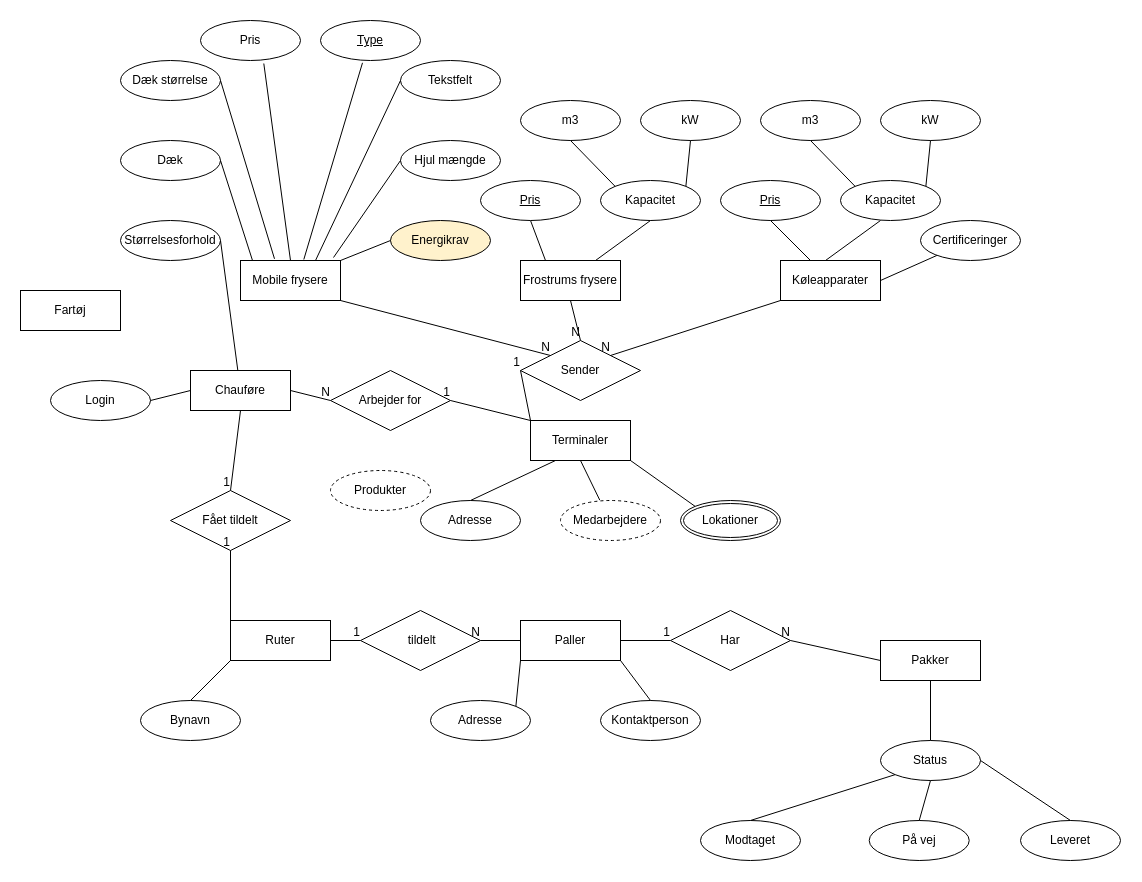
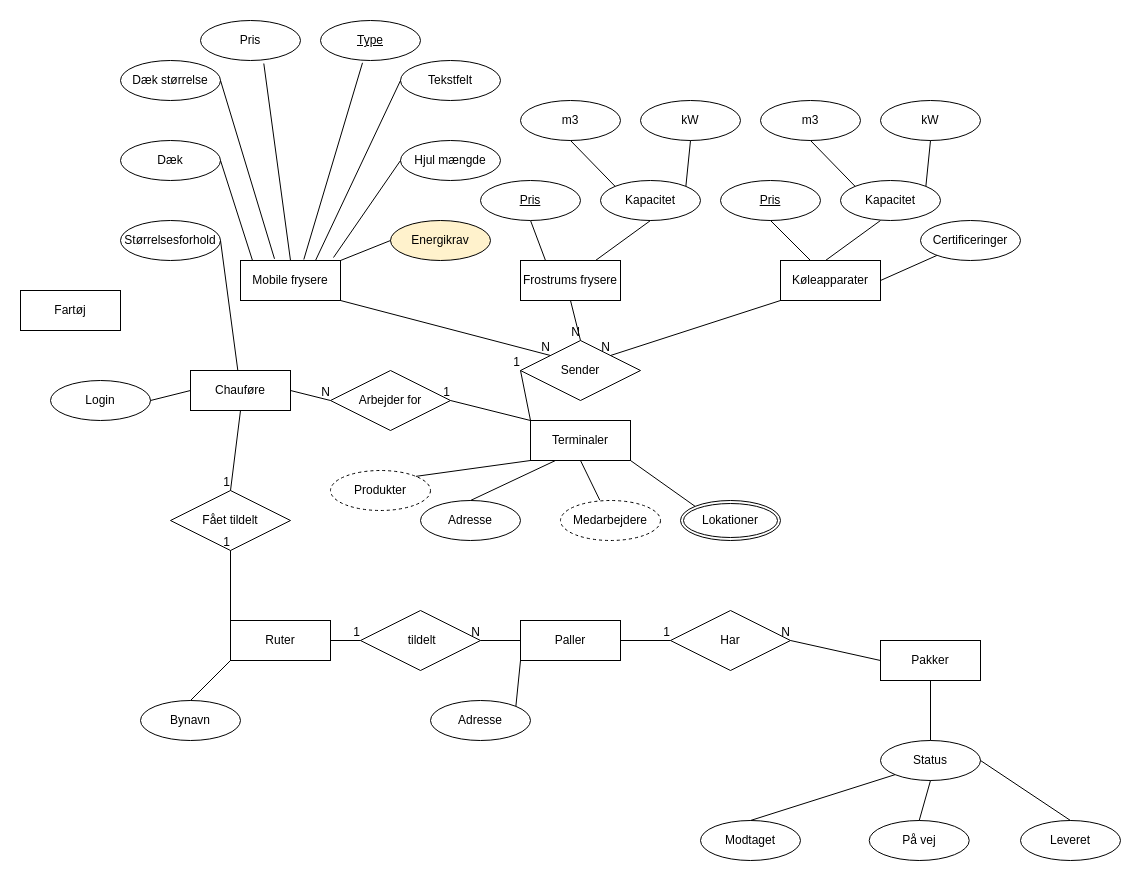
  <mxCell id="0" />
  <mxCell id="1" parent="0" />
  <mxCell id="2" value="Mobile frysere" style="whiteSpace=wrap;html=1;align=center;" vertex="1" parent="1"><mxGeometry x="240" y="260" width="100" height="40" as="geometry" /></mxCell>
  <mxCell id="3" value="Frostrums frysere" style="whiteSpace=wrap;html=1;align=center;" vertex="1" parent="1"><mxGeometry x="520" y="260" width="100" height="40" as="geometry" /></mxCell>
  <mxCell id="4" value="Køleapparater" style="whiteSpace=wrap;html=1;align=center;" vertex="1" parent="1"><mxGeometry x="780" y="260" width="100" height="40" as="geometry" /></mxCell>
  <mxCell id="5" value="Størrelsesforhold" style="ellipse;whiteSpace=wrap;html=1;align=center;" vertex="1" parent="1"><mxGeometry y="220" width="100" height="40" as="geometry" x="120" /></mxCell>
  <mxCell id="6" value="Dæk" style="ellipse;whiteSpace=wrap;html=1;align=center;" vertex="1" parent="1"><mxGeometry y="140" width="100" height="40" as="geometry" x="120" /></mxCell>
  <mxCell id="7" value="Dæk størrelse" style="ellipse;whiteSpace=wrap;html=1;align=center;" vertex="1" parent="1"><mxGeometry y="60" width="100" height="40" as="geometry" x="120" /></mxCell>
  <mxCell id="8" value="Hjul mængde" style="ellipse;whiteSpace=wrap;html=1;align=center;" vertex="1" parent="1"><mxGeometry x="400" y="140" width="100" height="40" as="geometry" /></mxCell>
  <mxCell id="9" value="Energikrav" style="ellipse;whiteSpace=wrap;html=1;align=center;fillColor=#fff2cc;" vertex="1" parent="1"><mxGeometry x="390" y="220" width="100" height="40" as="geometry" /></mxCell>
  <mxCell id="10" value="Pris" style="ellipse;whiteSpace=wrap;html=1;align=center;" vertex="1" parent="1"><mxGeometry x="200" width="100" height="40" as="geometry" y="20" /></mxCell>
  <mxCell id="11" value="Tekstfelt" style="ellipse;whiteSpace=wrap;html=1;align=center;" vertex="1" parent="1"><mxGeometry x="400" y="60" width="100" height="40" as="geometry" /></mxCell>
  <mxCell id="12" value="Type" style="ellipse;whiteSpace=wrap;html=1;align=center;fontStyle=4;" vertex="1" parent="1"><mxGeometry x="320" width="100" height="40" as="geometry" y="20" /></mxCell>
  <mxCell id="13" value="" style="endArrow=none;html=1;rounded=0;exitX=1;exitY=0.5;exitDx=0;exitDy=0;" edge="1" parent="1" source="5" target="57"><mxGeometry relative="1" as="geometry"><mxPoint x="190" y="190" as="sourcePoint" /><mxPoint x="350" y="190" as="targetPoint" /></mxGeometry></mxCell>
  <mxCell id="14" value="" style="endArrow=none;html=1;rounded=0;exitX=1;exitY=0.5;exitDx=0;exitDy=0;" edge="1" parent="1" source="6"><mxGeometry relative="1" as="geometry"><mxPoint x="180" y="190" as="sourcePoint" /><mxPoint x="252" y="260" as="targetPoint" /></mxGeometry></mxCell>
  <mxCell id="15" value="" style="endArrow=none;html=1;rounded=0;entryX=0.34;entryY=-0.042;entryDx=0;entryDy=0;entryPerimeter=0;exitX=1;exitY=0.5;exitDx=0;exitDy=0;" edge="1" parent="1" source="7" target="2"><mxGeometry relative="1" as="geometry"><mxPoint x="170" y="120" as="sourcePoint" /><mxPoint x="330" y="120" as="targetPoint" /></mxGeometry></mxCell>
  <mxCell id="16" value="" style="endArrow=none;html=1;rounded=0;entryX=0.633;entryY=1.075;entryDx=0;entryDy=0;entryPerimeter=0;exitX=0.5;exitY=0;exitDx=0;exitDy=0;" edge="1" parent="1" source="2" target="10"><mxGeometry relative="1" as="geometry"><mxPoint x="200" y="120" as="sourcePoint" /><mxPoint x="360" y="120" as="targetPoint" /></mxGeometry></mxCell>
  <mxCell id="17" value="" style="endArrow=none;html=1;rounded=0;entryX=0.42;entryY=1.058;entryDx=0;entryDy=0;entryPerimeter=0;exitX=0.633;exitY=-0.025;exitDx=0;exitDy=0;exitPerimeter=0;" edge="1" parent="1" source="2" target="12"><mxGeometry relative="1" as="geometry"><mxPoint x="210" y="90" as="sourcePoint" /><mxPoint x="370" y="90" as="targetPoint" /></mxGeometry></mxCell>
  <mxCell id="18" value="" style="endArrow=none;html=1;rounded=0;entryX=0;entryY=0.5;entryDx=0;entryDy=0;exitX=0.75;exitY=0;exitDx=0;exitDy=0;" edge="1" parent="1" source="2" target="11"><mxGeometry relative="1" as="geometry"><mxPoint x="130" y="440" as="sourcePoint" /><mxPoint x="290" y="440" as="targetPoint" /></mxGeometry></mxCell>
  <mxCell id="19" value="" style="endArrow=none;html=1;rounded=0;entryX=0;entryY=0.5;entryDx=0;entryDy=0;" edge="1" parent="1" target="8"><mxGeometry relative="1" as="geometry"><mxPoint x="333" y="257" as="sourcePoint" /><mxPoint x="290" y="440" as="targetPoint" /></mxGeometry></mxCell>
  <mxCell id="20" value="" style="endArrow=none;html=1;rounded=0;entryX=0;entryY=0.5;entryDx=0;entryDy=0;exitX=1;exitY=0;exitDx=0;exitDy=0;" edge="1" parent="1" source="2" target="9"><mxGeometry relative="1" as="geometry"><mxPoint x="130" y="440" as="sourcePoint" /><mxPoint x="290" y="440" as="targetPoint" /></mxGeometry></mxCell>
  <mxCell id="21" value="Kapacitet" style="ellipse;whiteSpace=wrap;html=1;align=center;" vertex="1" parent="1"><mxGeometry x="600" y="180" width="100" height="40" as="geometry" /></mxCell>
  <mxCell id="22" value="m3" style="ellipse;whiteSpace=wrap;html=1;align=center;" vertex="1" parent="1"><mxGeometry x="520" y="100" width="100" height="40" as="geometry" /></mxCell>
  <mxCell id="23" value="kW" style="ellipse;whiteSpace=wrap;html=1;align=center;" vertex="1" parent="1"><mxGeometry x="640" y="100" width="100" height="40" as="geometry" /></mxCell>
  <mxCell id="24" value="" style="endArrow=none;html=1;rounded=0;entryX=0.5;entryY=1;entryDx=0;entryDy=0;exitX=0;exitY=0;exitDx=0;exitDy=0;" edge="1" parent="1" source="21" target="22"><mxGeometry relative="1" as="geometry"><mxPoint x="90" y="440" as="sourcePoint" /><mxPoint x="250" y="440" as="targetPoint" /></mxGeometry></mxCell>
  <mxCell id="25" value="" style="endArrow=none;html=1;rounded=0;entryX=0.5;entryY=1;entryDx=0;entryDy=0;exitX=1;exitY=0;exitDx=0;exitDy=0;" edge="1" parent="1" source="21" target="23"><mxGeometry relative="1" as="geometry"><mxPoint x="90" y="440" as="sourcePoint" /><mxPoint x="250" y="440" as="targetPoint" /></mxGeometry></mxCell>
  <mxCell id="26" value="" style="endArrow=none;html=1;rounded=0;entryX=0.5;entryY=1;entryDx=0;entryDy=0;exitX=0.25;exitY=0;exitDx=0;exitDy=0;" edge="1" parent="1" source="3"><mxGeometry relative="1" as="geometry"><mxPoint x="90" y="440" as="sourcePoint" /><mxPoint x="530" y="220" as="targetPoint" /></mxGeometry></mxCell>
  <mxCell id="27" value="Pris" style="ellipse;whiteSpace=wrap;html=1;align=center;fontStyle=4;" vertex="1" parent="1"><mxGeometry x="480" y="180" width="100" height="40" as="geometry" /></mxCell>
  <mxCell id="28" value="" style="endArrow=none;html=1;rounded=0;exitX=0.75;exitY=0;exitDx=0;exitDy=0;entryX=0.5;entryY=1;entryDx=0;entryDy=0;" edge="1" parent="1" source="3" target="21"><mxGeometry relative="1" as="geometry"><mxPoint x="90" y="440" as="sourcePoint" /><mxPoint x="680" y="230" as="targetPoint" /></mxGeometry></mxCell>
  <mxCell id="29" value="Kapacitet" style="ellipse;whiteSpace=wrap;html=1;align=center;" vertex="1" parent="1"><mxGeometry x="840" y="180" width="100" height="40" as="geometry" /></mxCell>
  <mxCell id="30" value="m3" style="ellipse;whiteSpace=wrap;html=1;align=center;" vertex="1" parent="1"><mxGeometry x="760" y="100" width="100" height="40" as="geometry" /></mxCell>
  <mxCell id="31" value="kW" style="ellipse;whiteSpace=wrap;html=1;align=center;" vertex="1" parent="1"><mxGeometry x="880" y="100" width="100" height="40" as="geometry" /></mxCell>
  <mxCell id="32" value="" style="endArrow=none;html=1;rounded=0;entryX=0.5;entryY=1;entryDx=0;entryDy=0;exitX=0;exitY=0;exitDx=0;exitDy=0;" edge="1" parent="1" source="29" target="30"><mxGeometry relative="1" as="geometry"><mxPoint x="330" y="440" as="sourcePoint" /><mxPoint x="490" y="440" as="targetPoint" /></mxGeometry></mxCell>
  <mxCell id="33" value="" style="endArrow=none;html=1;rounded=0;entryX=0.5;entryY=1;entryDx=0;entryDy=0;exitX=1;exitY=0;exitDx=0;exitDy=0;" edge="1" parent="1" source="29" target="31"><mxGeometry relative="1" as="geometry"><mxPoint x="330" y="440" as="sourcePoint" /><mxPoint x="490" y="440" as="targetPoint" /></mxGeometry></mxCell>
  <mxCell id="34" value="Pris" style="ellipse;whiteSpace=wrap;html=1;align=center;fontStyle=4;" vertex="1" parent="1"><mxGeometry x="720" y="180" width="100" height="40" as="geometry" /></mxCell>
  <mxCell id="35" value="" style="endArrow=none;html=1;rounded=0;exitX=0.75;exitY=0;exitDx=0;exitDy=0;entryX=0.5;entryY=1;entryDx=0;entryDy=0;" edge="1" parent="1"><mxGeometry relative="1" as="geometry"><mxPoint x="825" y="260" as="sourcePoint" /><mxPoint x="880" y="220" as="targetPoint" /></mxGeometry></mxCell>
  <mxCell id="36" value="" style="endArrow=none;html=1;rounded=0;entryX=0.5;entryY=1;entryDx=0;entryDy=0;" edge="1" parent="1" source="4" target="34"><mxGeometry relative="1" as="geometry"><mxPoint x="555" y="270" as="sourcePoint" /><mxPoint x="540" y="230" as="targetPoint" /></mxGeometry></mxCell>
  <mxCell id="37" value="" style="endArrow=none;html=1;rounded=0;exitX=1;exitY=0.5;exitDx=0;exitDy=0;" edge="1" parent="1" source="4" target="38"><mxGeometry relative="1" as="geometry"><mxPoint x="310" y="320" as="sourcePoint" /><mxPoint x="470" y="320" as="targetPoint" /></mxGeometry></mxCell>
  <mxCell id="38" value="Certificeringer" style="ellipse;whiteSpace=wrap;html=1;align=center;" vertex="1" parent="1"><mxGeometry x="920" y="220" width="100" height="40" as="geometry" /></mxCell>
  <mxCell id="39" value="Terminaler" style="whiteSpace=wrap;html=1;align=center;" vertex="1" parent="1"><mxGeometry x="530" y="420" width="100" height="40" as="geometry" /></mxCell>
  <mxCell id="40" value="Adresse" style="ellipse;whiteSpace=wrap;html=1;align=center;" vertex="1" parent="1"><mxGeometry x="420" y="500" width="100" height="40" as="geometry" /></mxCell>
  <mxCell id="41" value="Medarbejdere" style="ellipse;whiteSpace=wrap;html=1;align=center;dashed=1;" vertex="1" parent="1"><mxGeometry x="560" y="500" width="100" height="40" as="geometry" /></mxCell>
  <mxCell id="42" value="Lokationer" style="ellipse;shape=doubleEllipse;margin=3;whiteSpace=wrap;html=1;align=center;" vertex="1" parent="1"><mxGeometry x="680" y="500" width="100" height="40" as="geometry" /></mxCell>
  <mxCell id="43" value="Produkter" style="ellipse;whiteSpace=wrap;html=1;align=center;dashed=1;" vertex="1" parent="1"><mxGeometry x="330" y="470" width="100" height="40" as="geometry" /></mxCell>
+ <mxCell id="44" value="" style="endArrow=none;html=1;rounded=0;entryX=1;entryY=0;entryDx=0;entryDy=0;exitX=0;exitY=1;exitDx=0;exitDy=0;" edge="1" parent="1" source="39" target="43"><mxGeometry relative="1" as="geometry"><mxPoint x="150" y="560" as="sourcePoint" /><mxPoint x="310" y="560" as="targetPoint" /></mxGeometry></mxCell>
  <mxCell id="45" value="" style="endArrow=none;html=1;rounded=0;entryX=0.5;entryY=0;entryDx=0;entryDy=0;exitX=0.25;exitY=1;exitDx=0;exitDy=0;" edge="1" parent="1" source="39" target="40"><mxGeometry relative="1" as="geometry"><mxPoint x="150" y="560" as="sourcePoint" /><mxPoint x="310" y="560" as="targetPoint" /></mxGeometry></mxCell>
  <mxCell id="46" value="" style="endArrow=none;html=1;rounded=0;exitX=0.393;exitY=-0.008;exitDx=0;exitDy=0;exitPerimeter=0;entryX=0.5;entryY=1;entryDx=0;entryDy=0;" edge="1" parent="1" source="41" target="39"><mxGeometry relative="1" as="geometry"><mxPoint x="150" y="560" as="sourcePoint" /><mxPoint x="590" y="470" as="targetPoint" /></mxGeometry></mxCell>
  <mxCell id="47" value="" style="endArrow=none;html=1;rounded=0;entryX=1;entryY=1;entryDx=0;entryDy=0;exitX=0;exitY=0;exitDx=0;exitDy=0;" edge="1" parent="1" source="42" target="39"><mxGeometry relative="1" as="geometry"><mxPoint x="150" y="560" as="sourcePoint" /><mxPoint x="310" y="560" as="targetPoint" /></mxGeometry></mxCell>
  <mxCell id="48" value="Sender" style="shape=rhombus;perimeter=rhombusPerimeter;whiteSpace=wrap;html=1;align=center;" vertex="1" parent="1"><mxGeometry x="520" y="340" width="120" height="60" as="geometry" /></mxCell>
  <mxCell id="49" value="" style="endArrow=none;html=1;rounded=0;entryX=0;entryY=0.5;entryDx=0;entryDy=0;exitX=0;exitY=0;exitDx=0;exitDy=0;" edge="1" parent="1" source="39" target="48"><mxGeometry relative="1" as="geometry"><mxPoint x="150" y="560" as="sourcePoint" /><mxPoint x="310" y="560" as="targetPoint" /></mxGeometry></mxCell>
  <mxCell id="50" value="1" style="resizable=0;html=1;align=right;verticalAlign=bottom;" connectable="0" vertex="1" parent="49"><mxGeometry x="1" relative="1" as="geometry" /></mxCell>
  <mxCell id="51" value="" style="endArrow=none;html=1;rounded=0;entryX=0.5;entryY=0;entryDx=0;entryDy=0;exitX=0.5;exitY=1;exitDx=0;exitDy=0;" edge="1" parent="1" source="3" target="48"><mxGeometry relative="1" as="geometry"><mxPoint x="150" y="560" as="sourcePoint" /><mxPoint x="310" y="560" as="targetPoint" /></mxGeometry></mxCell>
  <mxCell id="52" value="N" style="resizable=0;html=1;align=right;verticalAlign=bottom;" connectable="0" vertex="1" parent="51"><mxGeometry x="1" relative="1" as="geometry" /></mxCell>
  <mxCell id="53" value="" style="endArrow=none;html=1;rounded=0;entryX=0;entryY=0;entryDx=0;entryDy=0;exitX=1;exitY=1;exitDx=0;exitDy=0;" edge="1" parent="1" source="2" target="48"><mxGeometry relative="1" as="geometry"><mxPoint x="150" y="560" as="sourcePoint" /><mxPoint x="310" y="560" as="targetPoint" /></mxGeometry></mxCell>
  <mxCell id="54" value="N" style="resizable=0;html=1;align=right;verticalAlign=bottom;" connectable="0" vertex="1" parent="53"><mxGeometry x="1" relative="1" as="geometry" /></mxCell>
  <mxCell id="55" value="" style="endArrow=none;html=1;rounded=0;entryX=1;entryY=0;entryDx=0;entryDy=0;exitX=0;exitY=1;exitDx=0;exitDy=0;" edge="1" parent="1" source="4" target="48"><mxGeometry relative="1" as="geometry"><mxPoint x="150" y="560" as="sourcePoint" /><mxPoint x="320" y="560" as="targetPoint" /></mxGeometry></mxCell>
  <mxCell id="56" value="N" style="resizable=0;html=1;align=right;verticalAlign=bottom;" connectable="0" vertex="1" parent="55"><mxGeometry x="1" relative="1" as="geometry" /></mxCell>
  <mxCell id="57" value="Chauføre" style="whiteSpace=wrap;html=1;align=center;" vertex="1" parent="1"><mxGeometry x="190" y="370" width="100" height="40" as="geometry" /></mxCell>
  <mxCell id="58" value="Ruter" style="whiteSpace=wrap;html=1;align=center;" vertex="1" parent="1"><mxGeometry x="230" y="620" width="100" height="40" as="geometry" /></mxCell>
  <mxCell id="59" value="Paller" style="whiteSpace=wrap;html=1;align=center;" vertex="1" parent="1"><mxGeometry x="520" y="620" width="100" height="40" as="geometry" /></mxCell>
  <mxCell id="60" value="Pakker" style="whiteSpace=wrap;html=1;align=center;" vertex="1" parent="1"><mxGeometry x="880" y="640" width="100" height="40" as="geometry" /></mxCell>
  <mxCell id="61" value="Fartøj" style="whiteSpace=wrap;html=1;align=center;" vertex="1" parent="1"><mxGeometry x="20" y="290" width="100" height="40" as="geometry" /></mxCell>
  <mxCell id="62" value="Arbejder for" style="shape=rhombus;perimeter=rhombusPerimeter;whiteSpace=wrap;html=1;align=center;" vertex="1" parent="1"><mxGeometry x="330" y="370" width="120" height="60" as="geometry" /></mxCell>
  <mxCell id="63" value="" style="endArrow=none;html=1;rounded=0;entryX=1;entryY=0.5;entryDx=0;entryDy=0;" edge="1" parent="1" target="62"><mxGeometry relative="1" as="geometry"><mxPoint x="530" y="420" as="sourcePoint" /><mxPoint x="530" y="380" as="targetPoint" /></mxGeometry></mxCell>
  <mxCell id="64" value="1" style="resizable=0;html=1;align=right;verticalAlign=bottom;" connectable="0" vertex="1" parent="63"><mxGeometry x="1" relative="1" as="geometry" /></mxCell>
  <mxCell id="65" value="" style="endArrow=none;html=1;rounded=0;entryX=0;entryY=0.5;entryDx=0;entryDy=0;exitX=1;exitY=0.5;exitDx=0;exitDy=0;" edge="1" parent="1" source="57" target="62"><mxGeometry relative="1" as="geometry"><mxPoint x="350" y="310" as="sourcePoint" /><mxPoint x="560" y="365" as="targetPoint" /></mxGeometry></mxCell>
  <mxCell id="66" value="N" style="resizable=0;html=1;align=right;verticalAlign=bottom;" connectable="0" vertex="1" parent="65"><mxGeometry x="1" relative="1" as="geometry" /></mxCell>
  <mxCell id="67" value="Login" style="ellipse;whiteSpace=wrap;html=1;align=center;" vertex="1" parent="1"><mxGeometry x="50" y="380" width="100" height="40" as="geometry" /></mxCell>
  <mxCell id="68" value="" style="endArrow=none;html=1;rounded=0;entryX=0;entryY=0.5;entryDx=0;entryDy=0;exitX=1;exitY=0.5;exitDx=0;exitDy=0;" edge="1" parent="1" source="67" target="57"><mxGeometry relative="1" as="geometry"><mxPoint x="130" y="800" as="sourcePoint" /><mxPoint x="290" y="800" as="targetPoint" /></mxGeometry></mxCell>
  <mxCell id="69" value="Fået tildelt" style="shape=rhombus;perimeter=rhombusPerimeter;whiteSpace=wrap;html=1;align=center;" vertex="1" parent="1"><mxGeometry x="170" y="490" width="120" height="60" as="geometry" /></mxCell>
  <mxCell id="70" value="" style="endArrow=none;html=1;rounded=0;entryX=0.5;entryY=1;entryDx=0;entryDy=0;exitX=0;exitY=0;exitDx=0;exitDy=0;" edge="1" parent="1" source="58" target="69"><mxGeometry relative="1" as="geometry"><mxPoint x="50" y="680" as="sourcePoint" /><mxPoint x="210" y="680" as="targetPoint" /></mxGeometry></mxCell>
  <mxCell id="71" value="1" style="resizable=0;html=1;align=right;verticalAlign=bottom;" connectable="0" vertex="1" parent="70"><mxGeometry x="1" relative="1" as="geometry" /></mxCell>
  <mxCell id="72" value="" style="endArrow=none;html=1;rounded=0;exitX=0.5;exitY=1;exitDx=0;exitDy=0;" edge="1" parent="1" source="57"><mxGeometry relative="1" as="geometry"><mxPoint x="50" y="680" as="sourcePoint" /><mxPoint x="230" y="490" as="targetPoint" /></mxGeometry></mxCell>
  <mxCell id="73" value="1" style="resizable=0;html=1;align=right;verticalAlign=bottom;" connectable="0" vertex="1" parent="72"><mxGeometry x="1" relative="1" as="geometry" /></mxCell>
  <mxCell id="74" value="Bynavn" style="ellipse;whiteSpace=wrap;html=1;align=center;" vertex="1" parent="1"><mxGeometry x="140" y="700" width="100" height="40" as="geometry" /></mxCell>
  <mxCell id="75" value="" style="endArrow=none;html=1;rounded=0;entryX=0;entryY=1;entryDx=0;entryDy=0;exitX=0.5;exitY=0;exitDx=0;exitDy=0;" edge="1" parent="1" source="74" target="58"><mxGeometry relative="1" as="geometry"><mxPoint x="50" y="760" as="sourcePoint" /><mxPoint x="210" y="760" as="targetPoint" /></mxGeometry></mxCell>
  <mxCell id="76" value="Har" style="shape=rhombus;perimeter=rhombusPerimeter;whiteSpace=wrap;html=1;align=center;" vertex="1" parent="1"><mxGeometry x="670" y="610" width="120" height="60" as="geometry" /></mxCell>
  <mxCell id="77" value="" style="endArrow=none;html=1;rounded=0;entryX=0;entryY=0.5;entryDx=0;entryDy=0;exitX=1;exitY=0.5;exitDx=0;exitDy=0;" edge="1" parent="1" source="59" target="76"><mxGeometry relative="1" as="geometry"><mxPoint x="50" y="760" as="sourcePoint" /><mxPoint x="210" y="760" as="targetPoint" /></mxGeometry></mxCell>
  <mxCell id="78" value="1" style="resizable=0;html=1;align=right;verticalAlign=bottom;" connectable="0" vertex="1" parent="77"><mxGeometry x="1" relative="1" as="geometry" /></mxCell>
  <mxCell id="79" value="" style="endArrow=none;html=1;rounded=0;entryX=1;entryY=0.5;entryDx=0;entryDy=0;" edge="1" parent="1" target="76"><mxGeometry relative="1" as="geometry"><mxPoint x="880" y="660" as="sourcePoint" /><mxPoint x="210" y="760" as="targetPoint" /></mxGeometry></mxCell>
  <mxCell id="80" value="N" style="resizable=0;html=1;align=right;verticalAlign=bottom;" connectable="0" vertex="1" parent="79"><mxGeometry x="1" relative="1" as="geometry" /></mxCell>
  <mxCell id="81" value="&amp;nbsp;tildelt" style="shape=rhombus;perimeter=rhombusPerimeter;whiteSpace=wrap;html=1;align=center;" vertex="1" parent="1"><mxGeometry x="360" y="610" width="120" height="60" as="geometry" /></mxCell>
  <mxCell id="82" value="" style="endArrow=none;html=1;rounded=0;entryX=0;entryY=0.5;entryDx=0;entryDy=0;exitX=1;exitY=0.5;exitDx=0;exitDy=0;" edge="1" parent="1" source="58" target="81"><mxGeometry relative="1" as="geometry"><mxPoint x="50" y="760" as="sourcePoint" /><mxPoint x="210" y="760" as="targetPoint" /></mxGeometry></mxCell>
  <mxCell id="83" value="1" style="resizable=0;html=1;align=right;verticalAlign=bottom;" connectable="0" vertex="1" parent="82"><mxGeometry x="1" relative="1" as="geometry" /></mxCell>
  <mxCell id="84" value="" style="endArrow=none;html=1;rounded=0;entryX=1;entryY=0.5;entryDx=0;entryDy=0;exitX=0;exitY=0.5;exitDx=0;exitDy=0;" edge="1" parent="1" source="59" target="81"><mxGeometry relative="1" as="geometry"><mxPoint x="50" y="760" as="sourcePoint" /><mxPoint x="210" y="760" as="targetPoint" /></mxGeometry></mxCell>
  <mxCell id="85" value="N" style="resizable=0;html=1;align=right;verticalAlign=bottom;" connectable="0" vertex="1" parent="84"><mxGeometry x="1" relative="1" as="geometry" /></mxCell>
  <mxCell id="86" value="Adresse" style="ellipse;whiteSpace=wrap;html=1;align=center;" vertex="1" parent="1"><mxGeometry x="430" y="700" width="100" height="40" as="geometry" /></mxCell>
- <mxCell id="87" value="Kontaktperson" style="ellipse;whiteSpace=wrap;html=1;align=center;" vertex="1" parent="1"><mxGeometry x="600" y="700" width="100" height="40" as="geometry" /></mxCell>
  <mxCell id="88" value="" style="endArrow=none;html=1;rounded=0;entryX=0;entryY=1;entryDx=0;entryDy=0;exitX=1;exitY=0;exitDx=0;exitDy=0;" edge="1" parent="1" source="86" target="59"><mxGeometry relative="1" as="geometry"><mxPoint x="50" y="760" as="sourcePoint" /><mxPoint x="210" y="760" as="targetPoint" /></mxGeometry></mxCell>
- <mxCell id="89" value="" style="endArrow=none;html=1;rounded=0;entryX=1;entryY=1;entryDx=0;entryDy=0;exitX=0.5;exitY=0;exitDx=0;exitDy=0;" edge="1" parent="1" source="87" target="59"><mxGeometry relative="1" as="geometry"><mxPoint x="50" y="760" as="sourcePoint" /><mxPoint x="210" y="760" as="targetPoint" /></mxGeometry></mxCell>
  <mxCell id="90" value="Status" style="ellipse;whiteSpace=wrap;html=1;align=center;" vertex="1" parent="1"><mxGeometry x="880" y="740" width="100" height="40" as="geometry" /></mxCell>
  <mxCell id="91" value="Modtaget" style="ellipse;whiteSpace=wrap;html=1;align=center;" vertex="1" parent="1"><mxGeometry x="700" y="820" width="100" height="40" as="geometry" /></mxCell>
  <mxCell id="92" value="På vej" style="ellipse;whiteSpace=wrap;html=1;align=center;" vertex="1" parent="1"><mxGeometry x="868.71" y="820" width="100" height="40" as="geometry" /></mxCell>
  <mxCell id="93" value="Leveret" style="ellipse;whiteSpace=wrap;html=1;align=center;" vertex="1" parent="1"><mxGeometry x="1020" y="820" width="100" height="40" as="geometry" /></mxCell>
  <mxCell id="94" value="" style="endArrow=none;html=1;rounded=0;entryX=0;entryY=1;entryDx=0;entryDy=0;exitX=0.5;exitY=0;exitDx=0;exitDy=0;" edge="1" parent="1" source="91" target="90"><mxGeometry relative="1" as="geometry"><mxPoint x="50" y="880" as="sourcePoint" /><mxPoint x="210" y="880" as="targetPoint" /></mxGeometry></mxCell>
  <mxCell id="95" value="" style="endArrow=none;html=1;rounded=0;entryX=0.5;entryY=1;entryDx=0;entryDy=0;exitX=0.5;exitY=0;exitDx=0;exitDy=0;" edge="1" parent="1" source="92" target="90"><mxGeometry relative="1" as="geometry"><mxPoint x="50" y="880" as="sourcePoint" /><mxPoint x="210" y="880" as="targetPoint" /></mxGeometry></mxCell>
  <mxCell id="96" value="" style="endArrow=none;html=1;rounded=0;entryX=1;entryY=0.5;entryDx=0;entryDy=0;exitX=0.5;exitY=0;exitDx=0;exitDy=0;" edge="1" parent="1" source="93" target="90"><mxGeometry relative="1" as="geometry"><mxPoint x="50" y="880" as="sourcePoint" /><mxPoint x="210" y="880" as="targetPoint" /></mxGeometry></mxCell>
  <mxCell id="97" value="" style="endArrow=none;html=1;rounded=0;entryX=0.5;entryY=1;entryDx=0;entryDy=0;exitX=0.5;exitY=0;exitDx=0;exitDy=0;" edge="1" parent="1" source="90" target="60"><mxGeometry relative="1" as="geometry"><mxPoint x="50" y="880" as="sourcePoint" /><mxPoint x="210" y="880" as="targetPoint" /></mxGeometry></mxCell>
